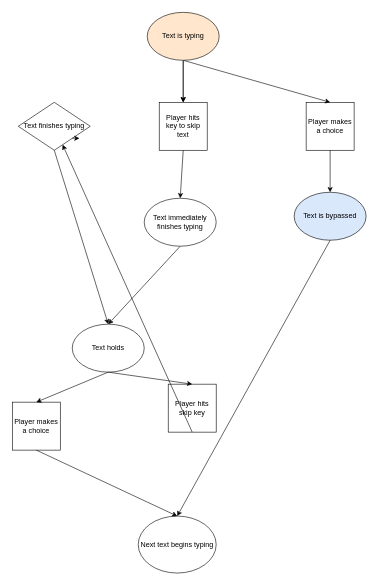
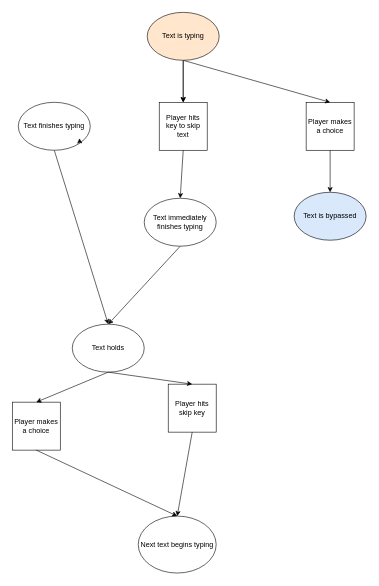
  <mxCell id="0" />
  <mxCell id="1" parent="0" />
  <mxCell id="2" value="Player hits key to skip text" style="whiteSpace=wrap;html=1;aspect=fixed;" vertex="1" parent="1"><mxGeometry x="265" y="170" width="80" height="80" as="geometry" /></mxCell>
  <mxCell id="3" value="Player makes a choice" style="whiteSpace=wrap;html=1;aspect=fixed;" vertex="1" parent="1"><mxGeometry x="510" y="170" width="80" height="80" as="geometry" /></mxCell>
  <mxCell id="4" value="" style="endArrow=classic;html=1;exitX=0.5;exitY=1;exitDx=0;exitDy=0;" edge="1" parent="1" source="13" target="2"><mxGeometry width="50" height="50" relative="1" as="geometry"><mxPoint x="305" y="100" as="sourcePoint" /><mxPoint x="110" y="170" as="targetPoint" /></mxGeometry></mxCell>
  <mxCell id="5" value="" style="endArrow=classic;html=1;" edge="1" parent="1"><mxGeometry width="50" height="50" relative="1" as="geometry"><mxPoint x="305" y="100" as="sourcePoint" /><mxPoint x="305" y="170" as="targetPoint" /></mxGeometry></mxCell>
  <mxCell id="6" value="" style="endArrow=classic;html=1;exitX=0.5;exitY=1;exitDx=0;exitDy=0;entryX=0.5;entryY=0;entryDx=0;entryDy=0;" edge="1" parent="1" source="13" target="3"><mxGeometry width="50" height="50" relative="1" as="geometry"><mxPoint x="305" y="100" as="sourcePoint" /><mxPoint x="330" y="300" as="targetPoint" /></mxGeometry></mxCell>
  <mxCell id="7" value="" style="endArrow=classic;html=1;exitX=0.5;exitY=1;exitDx=0;exitDy=0;entryX=0.5;entryY=0;entryDx=0;entryDy=0;" edge="1" parent="1" source="14"><mxGeometry width="50" height="50" relative="1" as="geometry"><mxPoint x="70" y="250" as="sourcePoint" /><mxPoint x="180" y="540" as="targetPoint" /></mxGeometry></mxCell>
  <mxCell id="8" value="" style="endArrow=classic;html=1;exitX=0.5;exitY=1;exitDx=0;exitDy=0;entryX=0.5;entryY=0;entryDx=0;entryDy=0;" edge="1" parent="1" source="2" target="11"><mxGeometry width="50" height="50" relative="1" as="geometry"><mxPoint x="280" y="280" as="sourcePoint" /><mxPoint x="300" y="340" as="targetPoint" /></mxGeometry></mxCell>
  <mxCell id="9" value="" style="endArrow=classic;html=1;exitX=0.5;exitY=1;exitDx=0;exitDy=0;entryX=0.5;entryY=0;entryDx=0;entryDy=0;" edge="1" parent="1" source="3" target="12"><mxGeometry width="50" height="50" relative="1" as="geometry"><mxPoint x="280" y="280" as="sourcePoint" /><mxPoint x="550" y="330" as="targetPoint" /></mxGeometry></mxCell>
  <mxCell id="10" value="" style="endArrow=classic;html=1;exitX=0.5;exitY=1;exitDx=0;exitDy=0;entryX=0.5;entryY=0;entryDx=0;entryDy=0;" edge="1" parent="1" source="11"><mxGeometry width="50" height="50" relative="1" as="geometry"><mxPoint x="300" y="420" as="sourcePoint" /><mxPoint x="180" y="540" as="targetPoint" /></mxGeometry></mxCell>
  <mxCell id="11" value="Text immediately finishes typing" style="ellipse;whiteSpace=wrap;html=1;" vertex="1" parent="1"><mxGeometry x="240" y="330" width="120" height="80" as="geometry" /></mxCell>
  <mxCell id="12" value="Text is bypassed" style="ellipse;whiteSpace=wrap;html=1;fillColor=#dae8fc;" vertex="1" parent="1"><mxGeometry x="490" y="320" width="120" height="80" as="geometry" /></mxCell>
  <mxCell id="13" value="Text is typing" style="ellipse;whiteSpace=wrap;html=1;fillColor=#ffe6cc;" vertex="1" parent="1"><mxGeometry x="245" y="20" width="120" height="80" as="geometry" /></mxCell>
- <mxCell id="14" value="Text finishes typing" style="rhombus;whiteSpace=wrap;html=1;" vertex="1" parent="1"><mxGeometry x="30" y="170" width="120" height="80" as="geometry" /></mxCell>
+ <mxCell id="14" value="Text finishes typing" style="ellipse;whiteSpace=wrap;html=1;" vertex="1" parent="1"><mxGeometry x="30" y="170" width="120" height="80" as="geometry" /></mxCell>
  <mxCell id="15" style="edgeStyle=orthogonalEdgeStyle;rounded=0;orthogonalLoop=1;jettySize=auto;html=1;exitX=1;exitY=1;exitDx=0;exitDy=0;entryX=0.85;entryY=0.75;entryDx=0;entryDy=0;entryPerimeter=0;" edge="1" parent="1" source="14" target="14"><mxGeometry relative="1" as="geometry" /></mxCell>
  <mxCell id="16" value="Text holds" style="ellipse;whiteSpace=wrap;html=1;" vertex="1" parent="1"><mxGeometry x="120" y="540" width="120" height="80" as="geometry" /></mxCell>
  <mxCell id="17" value="Player hits skip key" style="whiteSpace=wrap;html=1;aspect=fixed;" vertex="1" parent="1"><mxGeometry x="280" y="640" width="80" height="80" as="geometry" /></mxCell>
  <mxCell id="18" value="Player makes a choice" style="whiteSpace=wrap;html=1;aspect=fixed;" vertex="1" parent="1"><mxGeometry x="20" y="670" width="80" height="80" as="geometry" /></mxCell>
  <mxCell id="19" value="" style="endArrow=classic;html=1;exitX=0.5;exitY=1;exitDx=0;exitDy=0;entryX=0.5;entryY=0;entryDx=0;entryDy=0;" edge="1" parent="1" source="16" target="18"><mxGeometry width="50" height="50" relative="1" as="geometry"><mxPoint x="270" y="490" as="sourcePoint" /><mxPoint x="320" y="440" as="targetPoint" /></mxGeometry></mxCell>
  <mxCell id="20" value="" style="endArrow=classic;html=1;entryX=0.5;entryY=0;entryDx=0;entryDy=0;" edge="1" parent="1" target="17"><mxGeometry width="50" height="50" relative="1" as="geometry"><mxPoint x="180" y="620" as="sourcePoint" /><mxPoint x="320" y="440" as="targetPoint" /></mxGeometry></mxCell>
  <mxCell id="21" value="Next text begins typing" style="ellipse;whiteSpace=wrap;html=1;aspect=fixed;" vertex="1" parent="1"><mxGeometry x="230" y="860" width="130" height="95" as="geometry" /></mxCell>
  <mxCell id="22" value="" style="endArrow=classic;html=1;exitX=0.5;exitY=1;exitDx=0;exitDy=0;entryX=0.5;entryY=0;entryDx=0;entryDy=0;" edge="1" parent="1" source="18" target="21"><mxGeometry width="50" height="50" relative="1" as="geometry"><mxPoint x="270" y="690" as="sourcePoint" /><mxPoint x="320" y="640" as="targetPoint" /></mxGeometry></mxCell>
- <mxCell id="23" value="" style="endArrow=classic;html=1;exitX=0.5;exitY=1;exitDx=0;exitDy=0;" edge="1" parent="1" source="17" target="14"><mxGeometry width="50" height="50" relative="1" as="geometry"><mxPoint x="270" y="690" as="sourcePoint" /><mxPoint x="320" y="640" as="targetPoint" /></mxGeometry></mxCell>
- <mxCell id="24" value="" style="endArrow=classic;html=1;exitX=0.5;exitY=1;exitDx=0;exitDy=0;entryX=0.5;entryY=0;entryDx=0;entryDy=0;" edge="1" parent="1" source="12" target="21"><mxGeometry width="50" height="50" relative="1" as="geometry"><mxPoint x="270" y="690" as="sourcePoint" /><mxPoint x="320" y="640" as="targetPoint" /></mxGeometry></mxCell>
+ <mxCell id="23" value="" style="endArrow=classic;html=1;exitX=0.5;exitY=1;exitDx=0;exitDy=0;entryX=0.5;entryY=0;entryDx=0;entryDy=0;" edge="1" parent="1" source="17" target="21"><mxGeometry width="50" height="50" relative="1" as="geometry"><mxPoint x="270" y="690" as="sourcePoint" /><mxPoint x="320" y="640" as="targetPoint" /></mxGeometry></mxCell>
